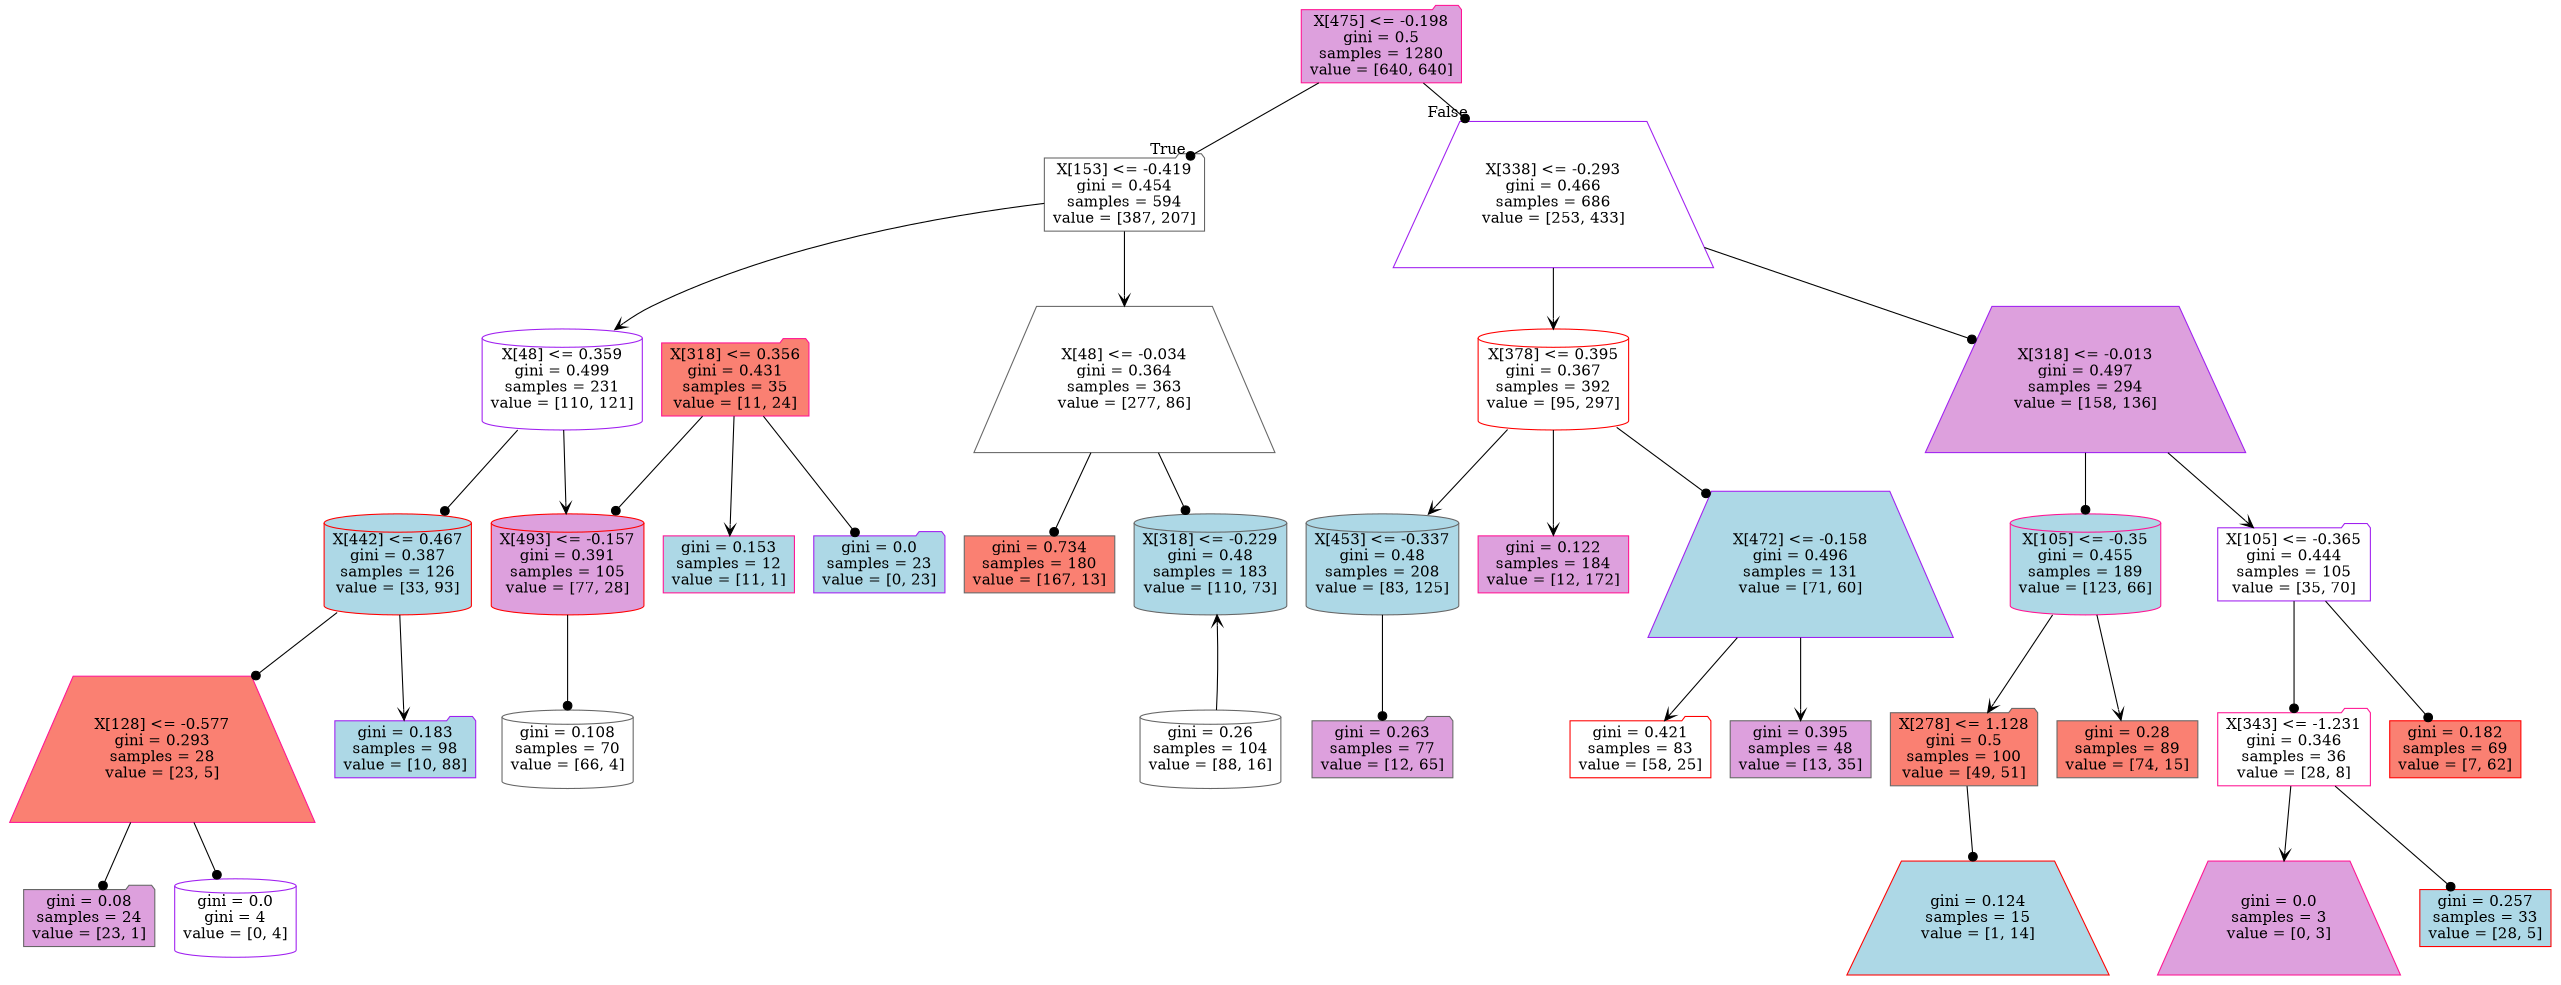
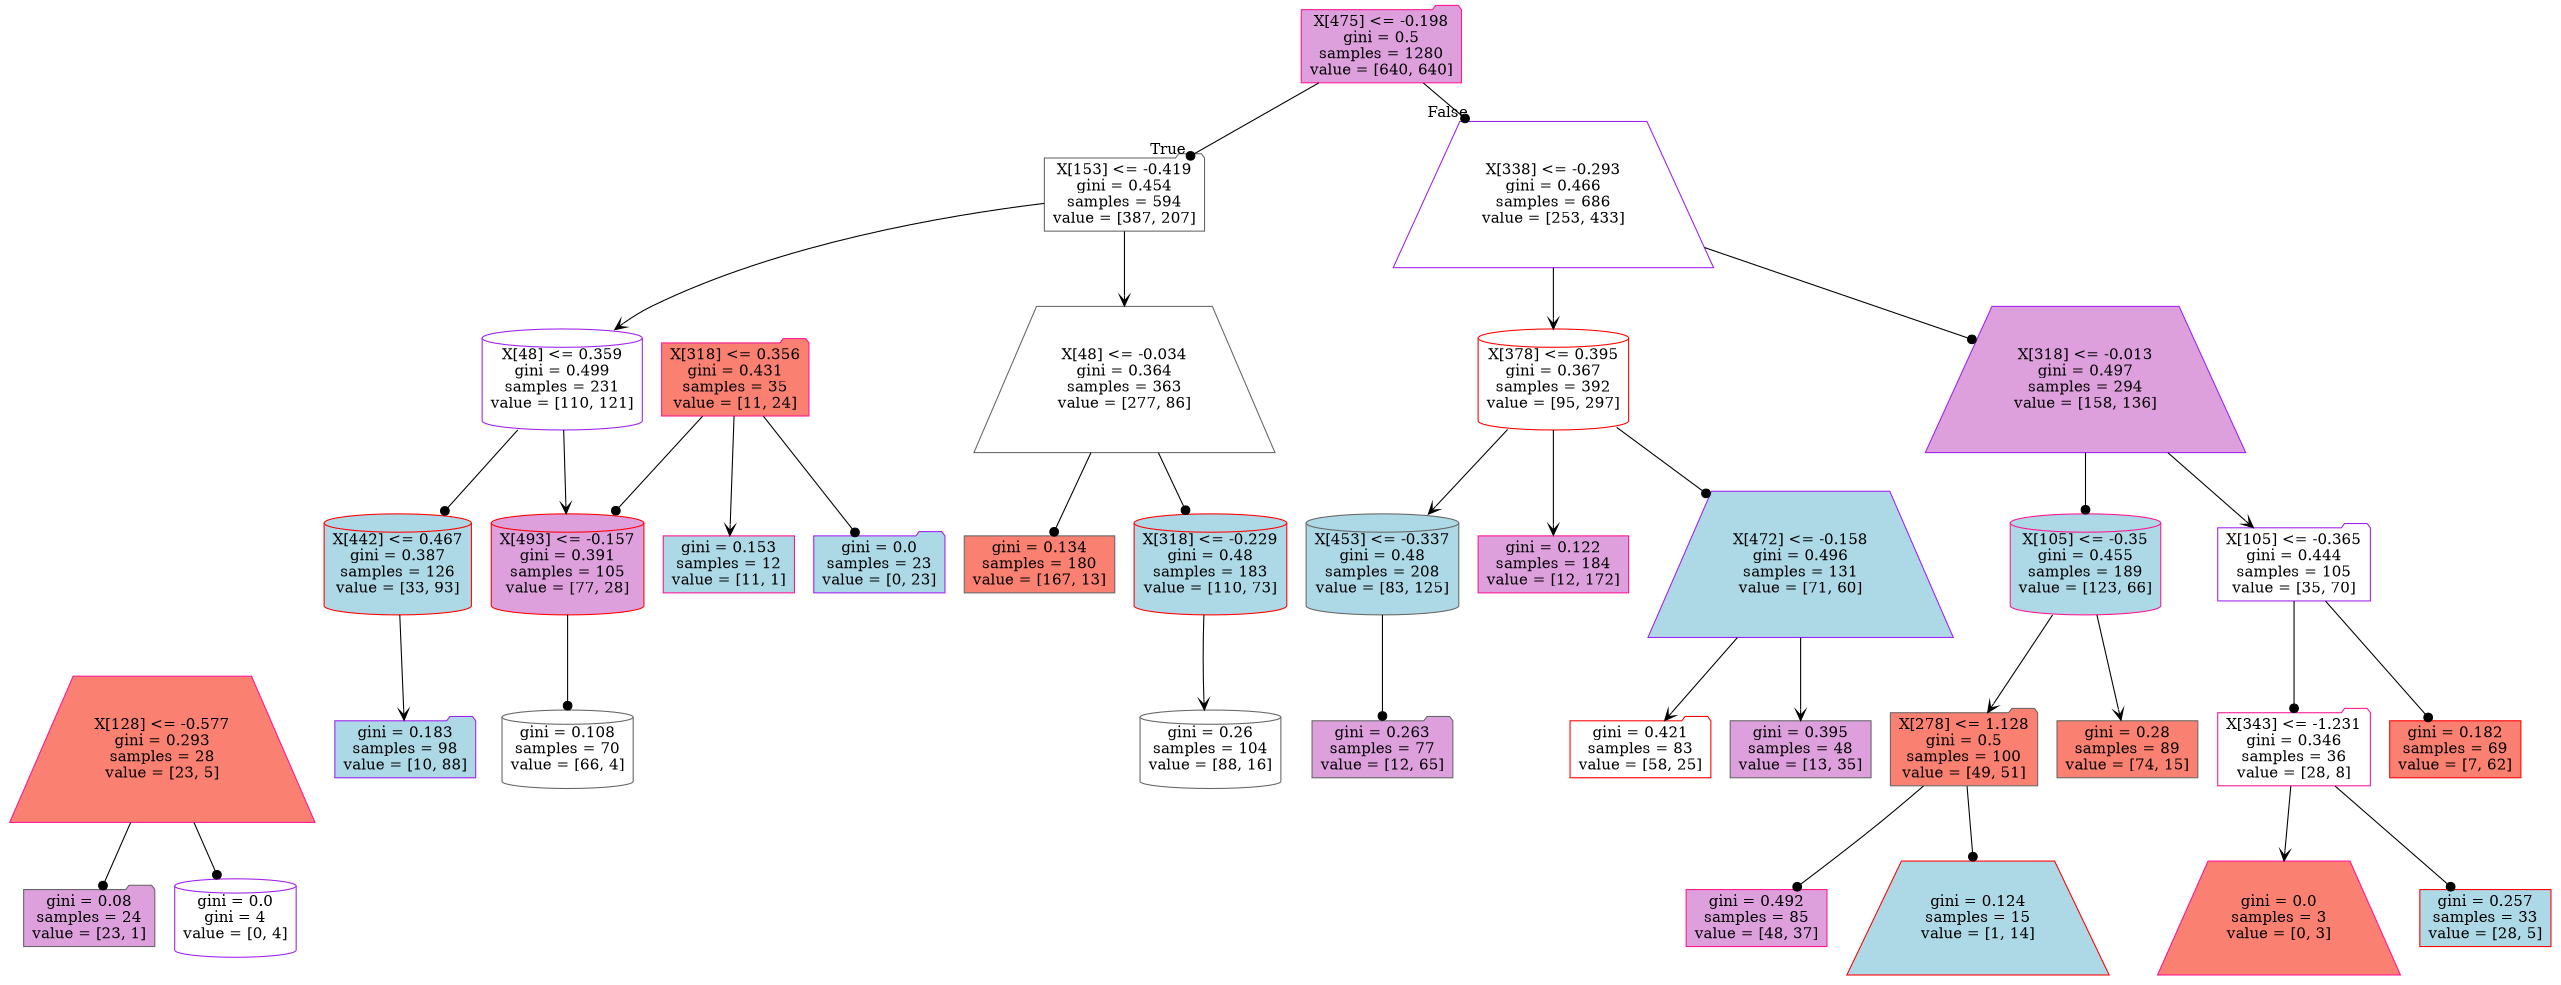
  digraph {
    node [color=gray40 fillcolor=white shape=folder style=filled]
    edge [arrowhead=dot]
    n1 [color=deeppink fillcolor=plum label="X[475] <= -0.198\ngini = 0.5\nsamples = 1280\nvalue = [640, 640]"]
    n2 [label="X[153] <= -0.419\ngini = 0.454\nsamples = 594\nvalue = [387, 207]"]
    n3 [color=purple label="X[338] <= -0.293\ngini = 0.466\nsamples = 686\nvalue = [253, 433]" shape=trapezium]
    n4 [color=purple label="X[48] <= 0.359\ngini = 0.499\nsamples = 231\nvalue = [110, 121]" shape=cylinder]
    n5 [label="X[48] <= -0.034\ngini = 0.364\nsamples = 363\nvalue = [277, 86]" shape=trapezium]
    n6 [color=red label="X[378] <= 0.395\ngini = 0.367\nsamples = 392\nvalue = [95, 297]" shape=cylinder]
    n7 [color=purple fillcolor=plum label="X[318] <= -0.013\ngini = 0.497\nsamples = 294\nvalue = [158, 136]" shape=trapezium]
    n8 [color=red fillcolor=lightblue label="X[442] <= 0.467\ngini = 0.387\nsamples = 126\nvalue = [33, 93]" shape=cylinder]
    n9 [color=red fillcolor=plum label="X[493] <= -0.157\ngini = 0.391\nsamples = 105\nvalue = [77, 28]" shape=cylinder]
-   n10 [fillcolor=salmon label="gini = 0.734\nsamples = 180\nvalue = [167, 13]" shape=box]
-   n11 [fillcolor=lightblue label="X[318] <= -0.229\ngini = 0.48\nsamples = 183\nvalue = [110, 73]" shape=cylinder]
+   n10 [fillcolor=salmon label="gini = 0.134\nsamples = 180\nvalue = [167, 13]" shape=box]
+   n11 [color=red fillcolor=lightblue label="X[318] <= -0.229\ngini = 0.48\nsamples = 183\nvalue = [110, 73]" shape=cylinder]
    n12 [color=deeppink fillcolor=salmon label="X[128] <= -0.577\ngini = 0.293\nsamples = 28\nvalue = [23, 5]" shape=trapezium]
    n13 [color=purple fillcolor=lightblue label="gini = 0.183\nsamples = 98\nvalue = [10, 88]"]
    n14 [label="gini = 0.108\nsamples = 70\nvalue = [66, 4]" shape=cylinder]
    n15 [fillcolor=plum label="gini = 0.08\nsamples = 24\nvalue = [23, 1]"]
    n16 [color=purple label="gini = 0.0\ngini = 4\nvalue = [0, 4]" shape=cylinder]
    n17 [color=deeppink fillcolor=salmon label="X[318] <= 0.356\ngini = 0.431\nsamples = 35\nvalue = [11, 24]"]
    n18 [color=deeppink fillcolor=lightblue label="gini = 0.153\nsamples = 12\nvalue = [11, 1]" shape=box]
    n19 [color=purple fillcolor=lightblue label="gini = 0.0\nsamples = 23\nvalue = [0, 23]"]
    n20 [label="gini = 0.26\nsamples = 104\nvalue = [88, 16]" shape=cylinder]
    n21 [fillcolor=lightblue label="X[453] <= -0.337\ngini = 0.48\nsamples = 208\nvalue = [83, 125]" shape=cylinder]
    n22 [color=deeppink fillcolor=plum label="gini = 0.122\nsamples = 184\nvalue = [12, 172]" shape=box]
    n23 [color=purple fillcolor=lightblue label="X[472] <= -0.158\ngini = 0.496\nsamples = 131\nvalue = [71, 60]" shape=trapezium]
    n24 [color=deeppink fillcolor=lightblue label="X[105] <= -0.35\ngini = 0.455\nsamples = 189\nvalue = [123, 66]" shape=cylinder]
    n25 [color=purple label="X[105] <= -0.365\ngini = 0.444\nsamples = 105\nvalue = [35, 70]"]
    n26 [fillcolor=plum label="gini = 0.263\nsamples = 77\nvalue = [12, 65]"]
    n27 [color=red label="gini = 0.421\nsamples = 83\nvalue = [58, 25]"]
    n28 [fillcolor=plum label="gini = 0.395\nsamples = 48\nvalue = [13, 35]" shape=box]
    n29 [fillcolor=salmon label="X[278] <= 1.128\ngini = 0.5\nsamples = 100\nvalue = [49, 51]"]
    n30 [fillcolor=salmon label="gini = 0.28\nsamples = 89\nvalue = [74, 15]" shape=box]
    n31 [color=deeppink label="X[343] <= -1.231\ngini = 0.346\nsamples = 36\nvalue = [28, 8]"]
    n32 [color=red fillcolor=salmon label="gini = 0.182\nsamples = 69\nvalue = [7, 62]" shape=box]
+   n33 [color=deeppink fillcolor=plum label="gini = 0.492\nsamples = 85\nvalue = [48, 37]" shape=box]
    n34 [color=red fillcolor=lightblue label="gini = 0.124\nsamples = 15\nvalue = [1, 14]" shape=trapezium]
-   n35 [color=deeppink fillcolor=plum label="gini = 0.0\nsamples = 3\nvalue = [0, 3]" shape=trapezium]
+   n35 [color=deeppink fillcolor=salmon label="gini = 0.0\nsamples = 3\nvalue = [0, 3]" shape=trapezium]
    n36 [color=red fillcolor=lightblue label="gini = 0.257\nsamples = 33\nvalue = [28, 5]" shape=box]
    n1 -> n2 [headlabel=True labelangle=45 labeldistance=2.5]
    n1 -> n3 [headlabel=False labelangle=-45 labeldistance=2.5]
    n2 -> n4 [arrowhead=vee]
    n2 -> n5 [arrowhead=vee]
    n3 -> n6 [arrowhead=vee]
    n3 -> n7
    n4 -> n8
    n4 -> n9 [arrowhead=vee]
    n5 -> n10
    n5 -> n11
    n6 -> n21 [arrowhead=vee]
    n6 -> n22 [arrowhead=vee]
    n6 -> n23
    n7 -> n24
    n7 -> n25 [arrowhead=vee]
-   n8 -> n12
    n8 -> n13 [arrowhead=vee]
    n9 -> n14
-   n20 -> n11 [arrowhead=vee]
+   n11 -> n20 [arrowhead=vee]
    n12 -> n15
    n12 -> n16
    n17 -> n9
    n17 -> n18 [arrowhead=vee]
    n17 -> n19
    n21 -> n26
    n23 -> n27 [arrowhead=vee]
    n23 -> n28 [arrowhead=vee]
    n24 -> n29 [arrowhead=vee]
    n24 -> n30 [arrowhead=vee]
    n25 -> n31
    n25 -> n32
+   n29 -> n33
    n29 -> n34
    n31 -> n35 [arrowhead=vee]
    n31 -> n36
  }
